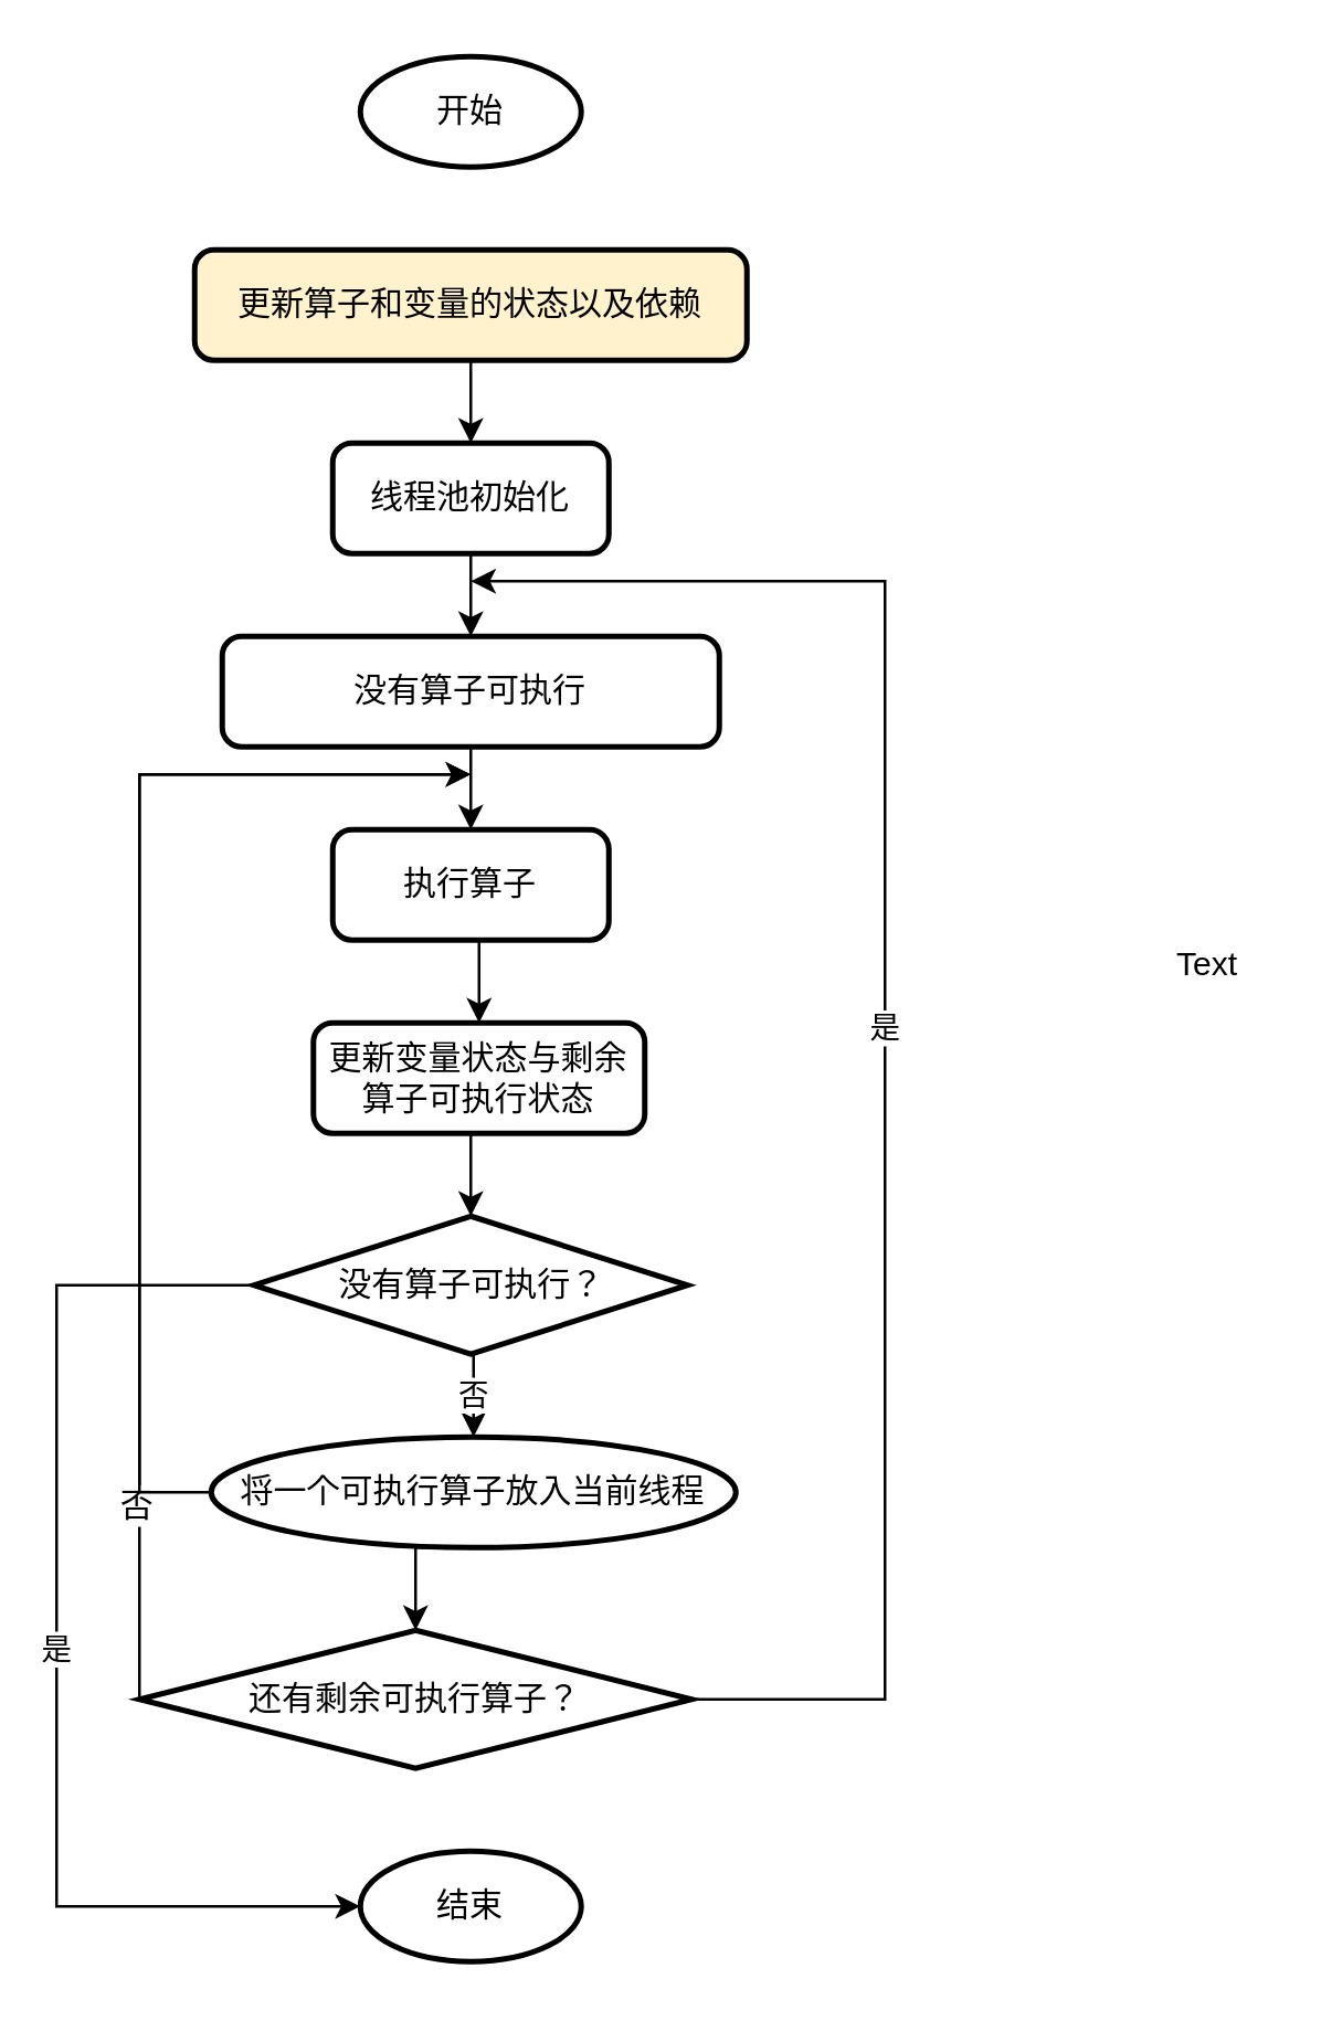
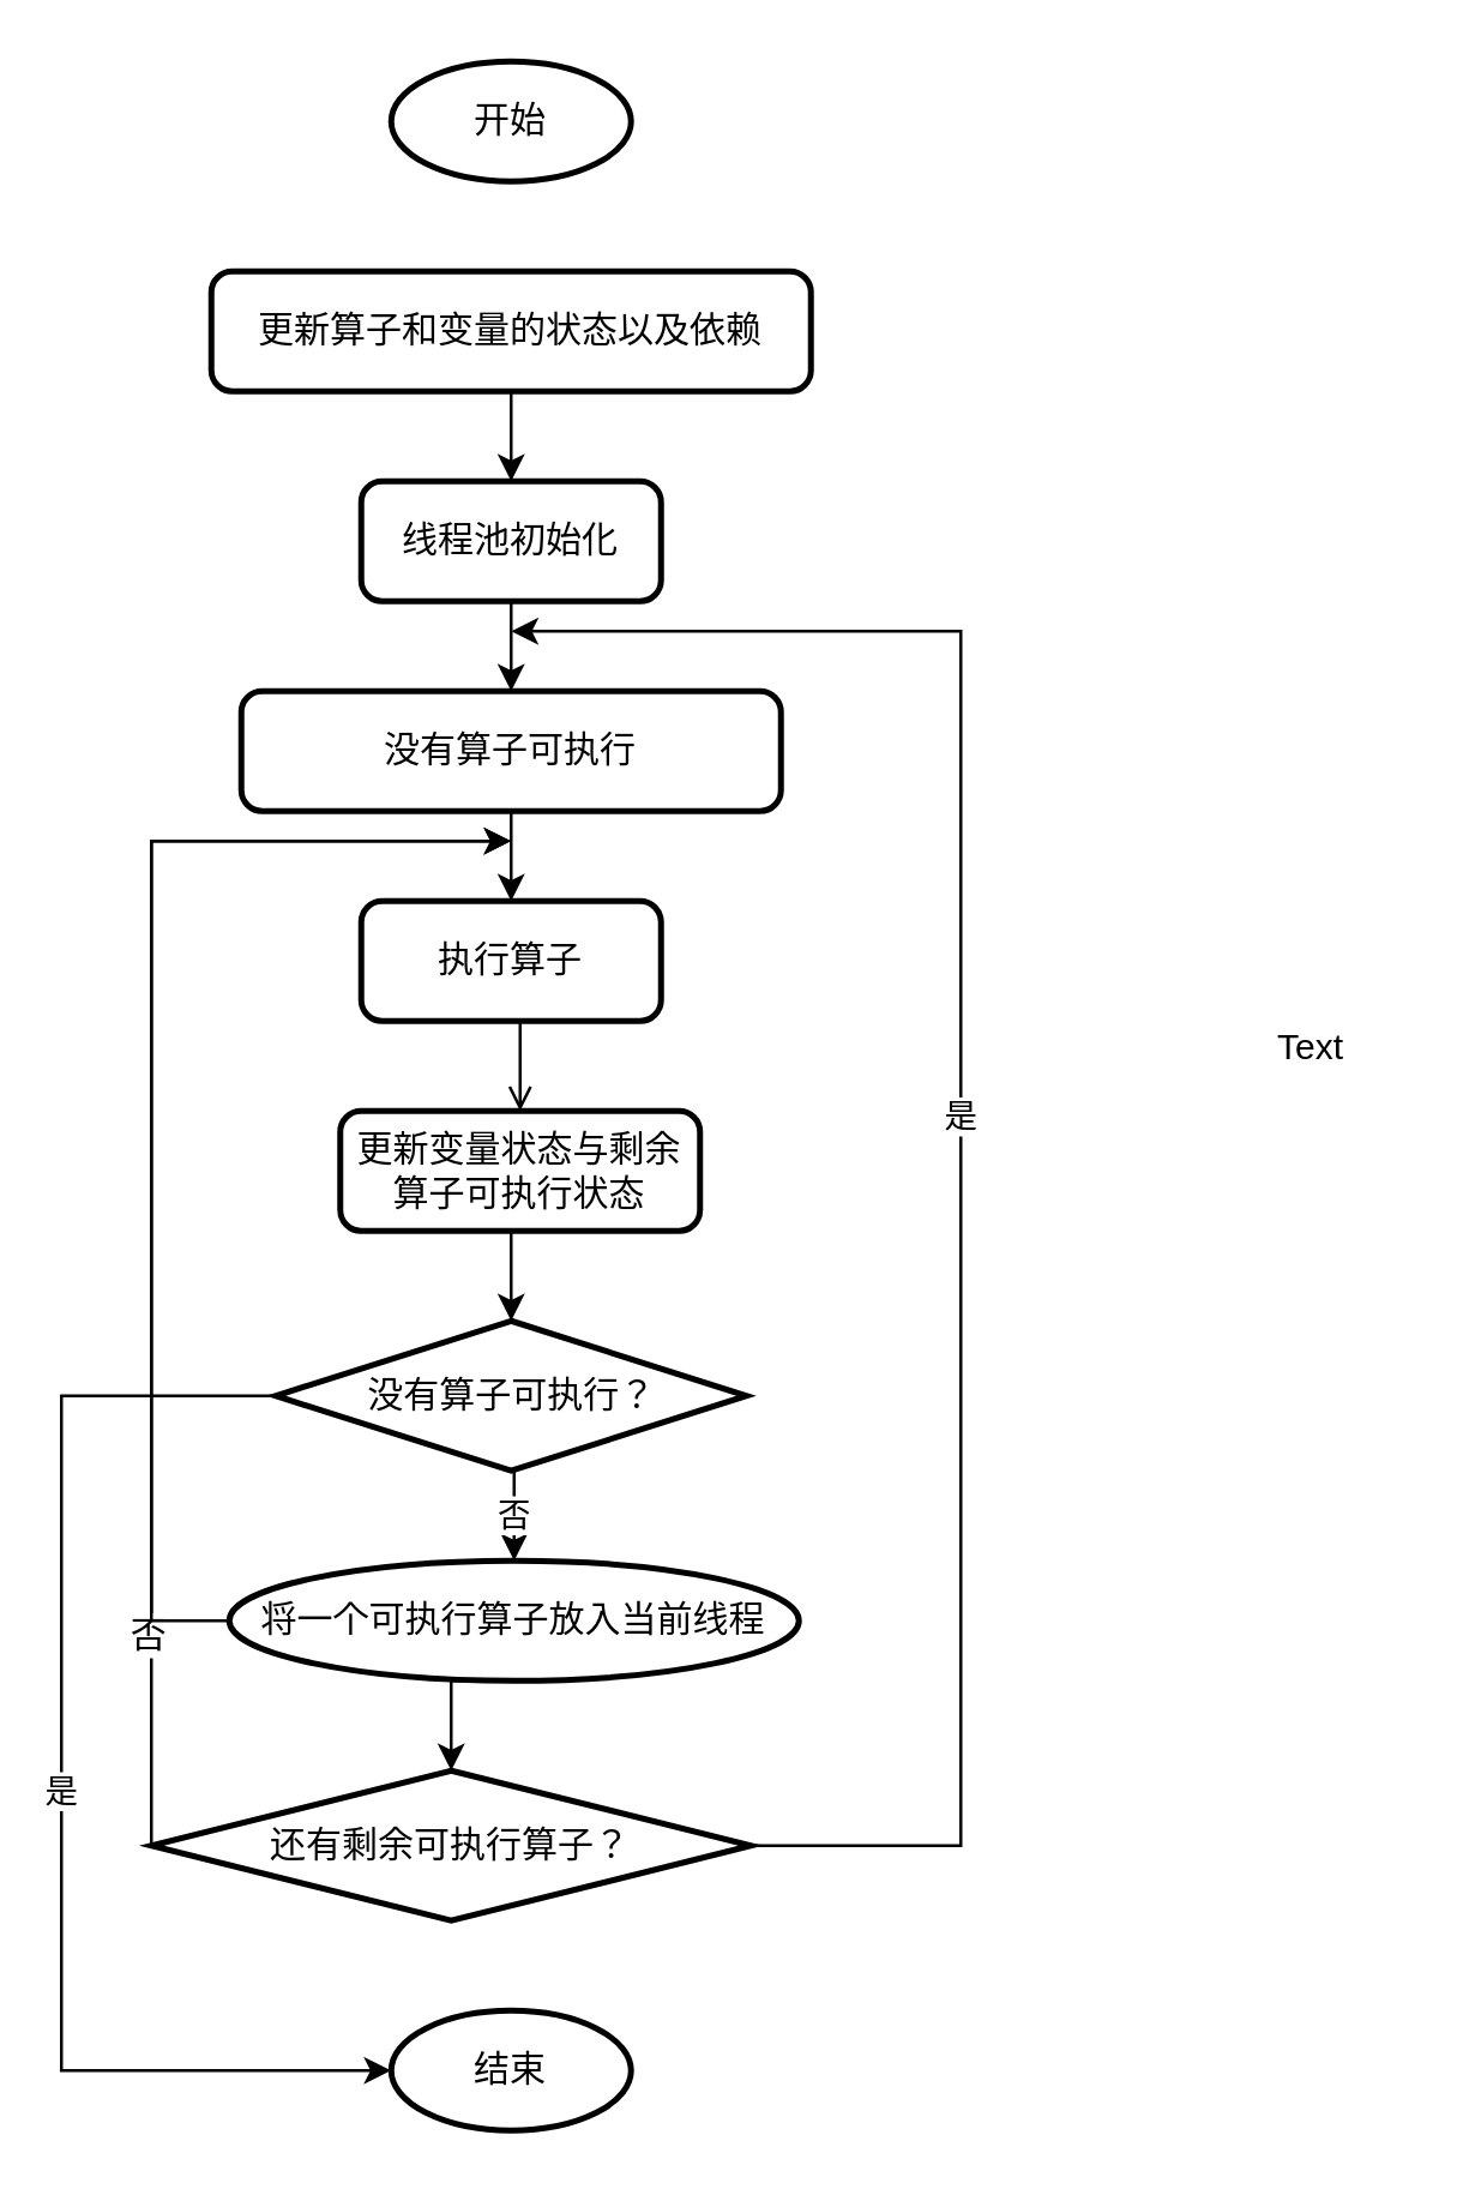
  <mxCell id="0" />
  <mxCell id="1" parent="0" />
  <mxCell id="2" value="开始" style="strokeWidth=2;html=1;shape=mxgraph.flowchart.start_1;whiteSpace=wrap;" vertex="1" parent="1"><mxGeometry x="130" y="20" width="80" height="40" as="geometry" /></mxCell>
  <mxCell id="3" style="edgeStyle=orthogonalEdgeStyle;rounded=0;orthogonalLoop=1;jettySize=auto;html=1;exitX=0.5;exitY=1;exitDx=0;exitDy=0;entryX=0.5;entryY=0;entryDx=0;entryDy=0;" edge="1" parent="1" source="4" target="6"><mxGeometry relative="1" as="geometry" /></mxCell>
- <mxCell id="4" value="更新算子和变量的状态以及依赖" style="rounded=1;whiteSpace=wrap;html=1;absoluteArcSize=1;arcSize=14;strokeWidth=2;fillColor=#fff2cc;" vertex="1" parent="1"><mxGeometry x="70" y="90" width="200" height="40" as="geometry" /></mxCell>
+ <mxCell id="4" value="更新算子和变量的状态以及依赖" style="rounded=1;whiteSpace=wrap;html=1;absoluteArcSize=1;arcSize=14;strokeWidth=2;" vertex="1" parent="1"><mxGeometry x="70" y="90" width="200" height="40" as="geometry" /></mxCell>
  <mxCell id="5" style="edgeStyle=orthogonalEdgeStyle;rounded=0;orthogonalLoop=1;jettySize=auto;html=1;exitX=0.5;exitY=1;exitDx=0;exitDy=0;entryX=0.5;entryY=0;entryDx=0;entryDy=0;" edge="1" parent="1" source="6" target="8"><mxGeometry relative="1" as="geometry" /></mxCell>
  <mxCell id="6" value="线程池初始化" style="rounded=1;whiteSpace=wrap;html=1;absoluteArcSize=1;arcSize=14;strokeWidth=2;" vertex="1" parent="1"><mxGeometry x="120" y="160" width="100" height="40" as="geometry" /></mxCell>
  <mxCell id="7" style="edgeStyle=orthogonalEdgeStyle;rounded=0;orthogonalLoop=1;jettySize=auto;html=1;exitX=0.5;exitY=1;exitDx=0;exitDy=0;entryX=0.5;entryY=0;entryDx=0;entryDy=0;" edge="1" parent="1" source="8" target="10"><mxGeometry relative="1" as="geometry" /></mxCell>
  <mxCell id="8" value="没有算子可执行" style="rounded=1;whiteSpace=wrap;html=1;absoluteArcSize=1;arcSize=14;strokeWidth=2;" vertex="1" parent="1"><mxGeometry x="80" y="230" width="180" height="40" as="geometry" /></mxCell>
- <mxCell id="9" style="edgeStyle=orthogonalEdgeStyle;rounded=0;orthogonalLoop=1;jettySize=auto;html=1;exitX=0.5;exitY=1;exitDx=0;exitDy=0;entryX=0.5;entryY=0;entryDx=0;entryDy=0;" edge="1" parent="1" source="10" target="12"><mxGeometry relative="1" as="geometry" /></mxCell>
+ <mxCell id="9" style="edgeStyle=orthogonalEdgeStyle;rounded=0;orthogonalLoop=1;jettySize=auto;html=1;exitX=0.5;exitY=1;exitDx=0;exitDy=0;entryX=0.5;entryY=0;entryDx=0;entryDy=0;endArrow=open;" edge="1" parent="1" source="10" target="12"><mxGeometry relative="1" as="geometry" /></mxCell>
  <mxCell id="10" value="执行算子" style="rounded=1;whiteSpace=wrap;html=1;absoluteArcSize=1;arcSize=14;strokeWidth=2;" vertex="1" parent="1"><mxGeometry x="120" y="300" width="100" height="40" as="geometry" /></mxCell>
  <mxCell id="11" style="edgeStyle=orthogonalEdgeStyle;rounded=0;orthogonalLoop=1;jettySize=auto;html=1;exitX=0.5;exitY=1;exitDx=0;exitDy=0;entryX=0.5;entryY=0;entryDx=0;entryDy=0;entryPerimeter=0;" edge="1" parent="1" source="12" target="16"><mxGeometry relative="1" as="geometry" /></mxCell>
  <mxCell id="12" value="更新变量状态与剩余算子可执行状态" style="rounded=1;whiteSpace=wrap;html=1;absoluteArcSize=1;arcSize=14;strokeWidth=2;" vertex="1" parent="1"><mxGeometry x="113" y="370" width="120" height="40" as="geometry" /></mxCell>
  <mxCell id="13" value="结束" style="strokeWidth=2;html=1;shape=mxgraph.flowchart.start_1;whiteSpace=wrap;" vertex="1" parent="1"><mxGeometry x="130" y="670" width="80" height="40" as="geometry" /></mxCell>
  <mxCell id="14" value="否" style="edgeStyle=orthogonalEdgeStyle;rounded=0;orthogonalLoop=1;jettySize=auto;html=1;exitX=0.5;exitY=1;exitDx=0;exitDy=0;exitPerimeter=0;entryX=0.5;entryY=0;entryDx=0;entryDy=0;" edge="1" parent="1" source="16" target="23"><mxGeometry relative="1" as="geometry" /></mxCell>
  <mxCell id="15" value="是" style="edgeStyle=orthogonalEdgeStyle;rounded=0;orthogonalLoop=1;jettySize=auto;html=1;exitX=0;exitY=0.5;exitDx=0;exitDy=0;exitPerimeter=0;entryX=0;entryY=0.5;entryDx=0;entryDy=0;entryPerimeter=0;" edge="1" parent="1" source="16" target="13"><mxGeometry relative="1" as="geometry"><Array as="points"><mxPoint x="20" y="465" /><mxPoint x="20" y="690" /></Array></mxGeometry></mxCell>
  <mxCell id="16" value="没有算子可执行？" style="strokeWidth=2;html=1;shape=mxgraph.flowchart.decision;whiteSpace=wrap;" vertex="1" parent="1"><mxGeometry x="91.5" y="440" width="157" height="50" as="geometry" /></mxCell>
  <mxCell id="17" value="是" style="edgeStyle=orthogonalEdgeStyle;rounded=0;orthogonalLoop=1;jettySize=auto;html=1;exitX=1;exitY=0.5;exitDx=0;exitDy=0;exitPerimeter=0;" edge="1" parent="1" source="20"><mxGeometry relative="1" as="geometry"><mxPoint x="170" y="210" as="targetPoint" /><Array as="points"><mxPoint x="320" y="615" /><mxPoint x="320" y="210" /></Array></mxGeometry></mxCell>
  <mxCell id="18" style="edgeStyle=orthogonalEdgeStyle;rounded=0;orthogonalLoop=1;jettySize=auto;html=1;exitX=0;exitY=0.5;exitDx=0;exitDy=0;exitPerimeter=0;" edge="1" parent="1" source="20"><mxGeometry relative="1" as="geometry"><mxPoint x="170" y="280" as="targetPoint" /><Array as="points"><mxPoint x="50" y="615" /><mxPoint x="50" y="280" /></Array></mxGeometry></mxCell>
  <mxCell id="19" value="否" style="text;html=1;resizable=0;points=[];align=center;verticalAlign=middle;labelBackgroundColor=#ffffff;" vertex="1" connectable="0" parent="18"><mxGeometry x="-0.688" y="2" relative="1" as="geometry"><mxPoint as="offset" /></mxGeometry></mxCell>
  <mxCell id="20" value="还有剩余可执行算子？" style="strokeWidth=2;html=1;shape=mxgraph.flowchart.decision;whiteSpace=wrap;" vertex="1" parent="1"><mxGeometry x="50" y="590" width="200" height="50" as="geometry" /></mxCell>
  <mxCell id="21" style="edgeStyle=orthogonalEdgeStyle;rounded=0;orthogonalLoop=1;jettySize=auto;html=1;exitX=0.5;exitY=1;exitDx=0;exitDy=0;entryX=0.5;entryY=0;entryDx=0;entryDy=0;entryPerimeter=0;" edge="1" parent="1" source="23" target="20"><mxGeometry relative="1" as="geometry" /></mxCell>
  <mxCell id="22" style="edgeStyle=orthogonalEdgeStyle;rounded=0;orthogonalLoop=1;jettySize=auto;html=1;exitX=0;exitY=0.5;exitDx=0;exitDy=0;" edge="1" parent="1" source="23"><mxGeometry relative="1" as="geometry"><mxPoint x="170" y="280" as="targetPoint" /><Array as="points"><mxPoint x="50" y="540" /><mxPoint x="50" y="280" /></Array></mxGeometry></mxCell>
  <mxCell id="23" value="将一个可执行算子放入当前线程" style="ellipse;whiteSpace=wrap;html=1;absoluteArcSize=1;arcSize=14;strokeWidth=2;" vertex="1" parent="1"><mxGeometry x="76" y="520" width="190" height="40" as="geometry" /></mxCell>
  <mxCell id="24" value="Text" style="text;html=1;resizable=0;points=[];autosize=1;align=left;verticalAlign=top;spacingTop=-4;" vertex="1" parent="1"><mxGeometry x="424" y="339" width="40" height="20" as="geometry" /></mxCell>
